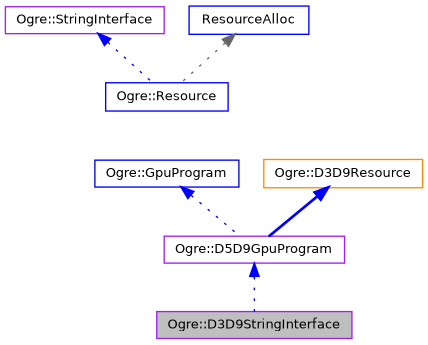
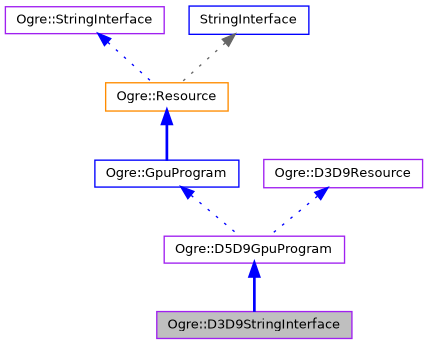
  digraph {
    node [color=purple fontname=Helvetica fontsize=10 shape=record]
    edge [color=blue dir=back fontname=Helvetica fontsize=10 labelfontname=Helvetica labelfontsize=10 style=dotted]
    n1 [fillcolor=grey75 fontcolor=black height=0.2 label="Ogre::D3D9StringInterface" style=filled width=0.4]
    n2 [height=0.2 label="Ogre::D5D9GpuProgram" width=0.4]
    n3 [color=blue height=0.2 label="Ogre::GpuProgram" width=0.4]
-   n4 [color=blue height=0.2 label="Ogre::Resource" width=0.4]
+   n4 [color=darkorange height=0.2 label="Ogre::Resource" width=0.4]
    n5 [height=0.2 label="Ogre::StringInterface" width=0.4]
-   n6 [color=blue height=0.2 label=ResourceAlloc width=0.4]
-   n7 [color=darkorange height=0.2 label="Ogre::D3D9Resource" width=0.4]
-   n2 -> n1
+   n6 [color=blue height=0.2 label=StringInterface width=0.4]
+   n7 [height=0.2 label="Ogre::D3D9Resource" width=0.4]
+   n2 -> n1 [style=bold]
    n3 -> n2
+   n4 -> n3 [style=bold]
    n5 -> n4
    n6 -> n4 [color=gray40]
-   n7 -> n2 [style=bold]
+   n7 -> n2
  }
